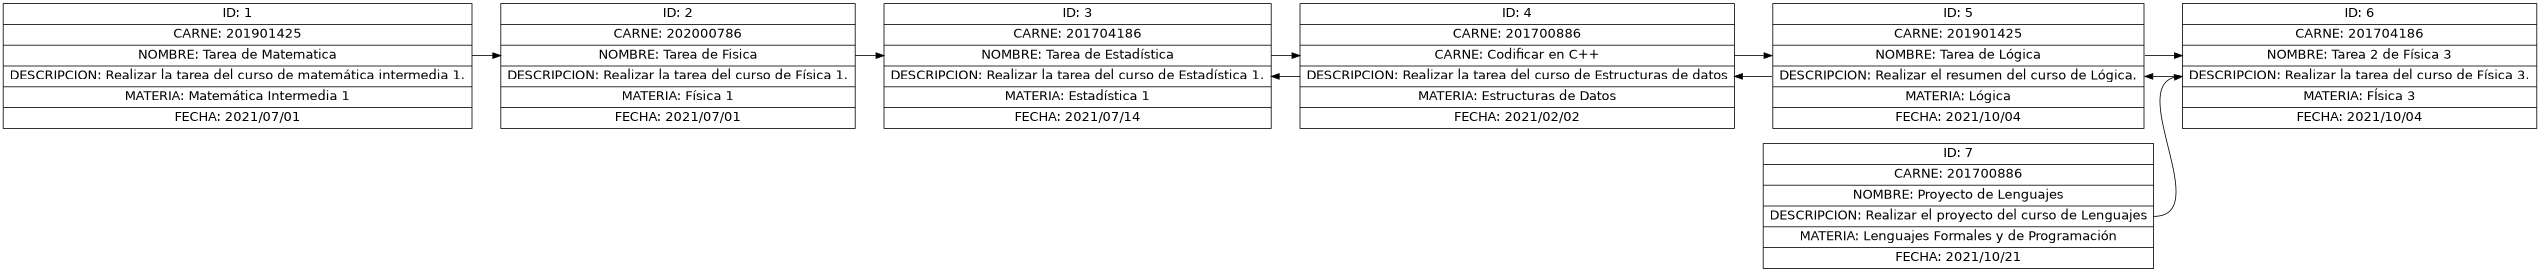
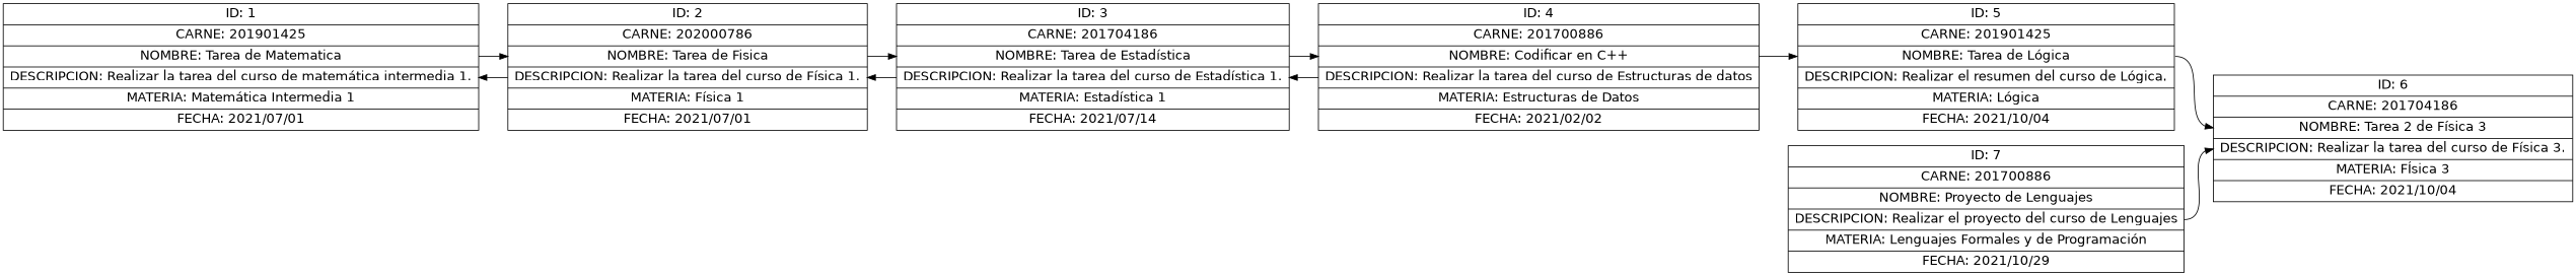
  digraph {
    fontname="DejaVu Sans"
    rankdir=LR
    node [fontname="DejaVu Sans" fontsize=16 shape=record]
    edge [fontname="DejaVu Sans" headport=f3 tailport=f3]
    n1 [label="<f0> ID: 1| <f1> CARNE: 201901425| <f2> NOMBRE: Tarea de Matematica| <f3> DESCRIPCION: Realizar la tarea del curso de matemática intermedia 1.| <f4> MATERIA: Matemática Intermedia 1| <f5> FECHA: 2021/07/01"]
    n2 [label="<f0> ID: 2| <f1> CARNE: 202000786| <f2> NOMBRE: Tarea de Fisica| <f3> DESCRIPCION: Realizar la tarea del curso de Física 1.| <f4> MATERIA: Física 1| <f5> FECHA: 2021/07/01"]
    n3 [label="<f0> ID: 3| <f1> CARNE: 201704186| <f2> NOMBRE: Tarea de Estadística| <f3> DESCRIPCION: Realizar la tarea del curso de Estadística 1.| <f4> MATERIA: Estadística 1| <f5> FECHA: 2021/07/14"]
-   n4 [label="<f0> ID: 4| <f1> CARNE: 201700886| <f2> CARNE: Codificar en C++| <f3> DESCRIPCION: Realizar la tarea del curso de Estructuras de datos| <f4> MATERIA: Estructuras de Datos| <f5> FECHA: 2021/02/02"]
+   n4 [label="<f0> ID: 4| <f1> CARNE: 201700886| <f2> NOMBRE: Codificar en C++| <f3> DESCRIPCION: Realizar la tarea del curso de Estructuras de datos| <f4> MATERIA: Estructuras de Datos| <f5> FECHA: 2021/02/02"]
    n5 [label="<f0> ID: 5| <f1> CARNE: 201901425| <f2> NOMBRE: Tarea de Lógica| <f3> DESCRIPCION: Realizar el resumen del curso de Lógica.| <f4> MATERIA: Lógica| <f5> FECHA: 2021/10/04"]
    n6 [label="<f0> ID: 6| <f1> CARNE: 201704186| <f2> NOMBRE: Tarea 2 de Física 3| <f3> DESCRIPCION: Realizar la tarea del curso de Física 3.| <f4> MATERIA: FÍsica 3| <f5> FECHA: 2021/10/04"]
-   n7 [label="<f0> ID: 7| <f1> CARNE: 201700886| <f2> NOMBRE: Proyecto de Lenguajes| <f3> DESCRIPCION: Realizar el proyecto del curso de Lenguajes| <f4> MATERIA: Lenguajes Formales y de Programación| <f5> FECHA: 2021/10/21"]
+   n7 [label="<f0> ID: 7| <f1> CARNE: 201700886| <f2> NOMBRE: Proyecto de Lenguajes| <f3> DESCRIPCION: Realizar el proyecto del curso de Lenguajes| <f4> MATERIA: Lenguajes Formales y de Programación| <f5> FECHA: 2021/10/29"]
    n1 -> n2 [headport=f2 tailport=f2]
+   n2 -> n1
    n2 -> n3 [headport=f2 tailport=f2]
+   n3 -> n2
    n3 -> n4 [headport=f2 tailport=f2]
    n4 -> n3
    n4 -> n5 [headport=f2 tailport=f2]
-   n5 -> n4
    n5 -> n6 [headport=f2 tailport=f2]
-   n6 -> n5
    n7 -> n6
  }
